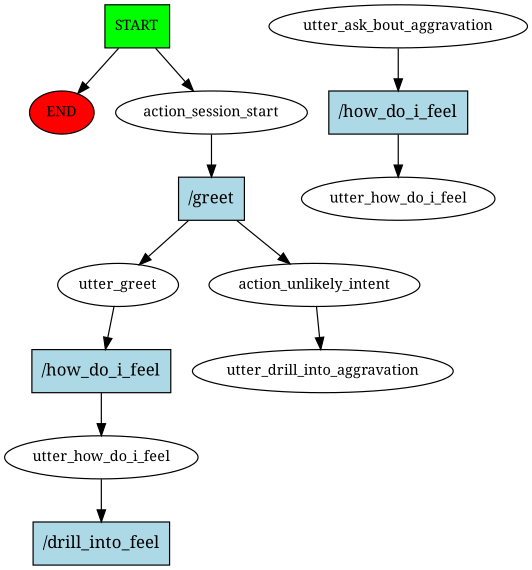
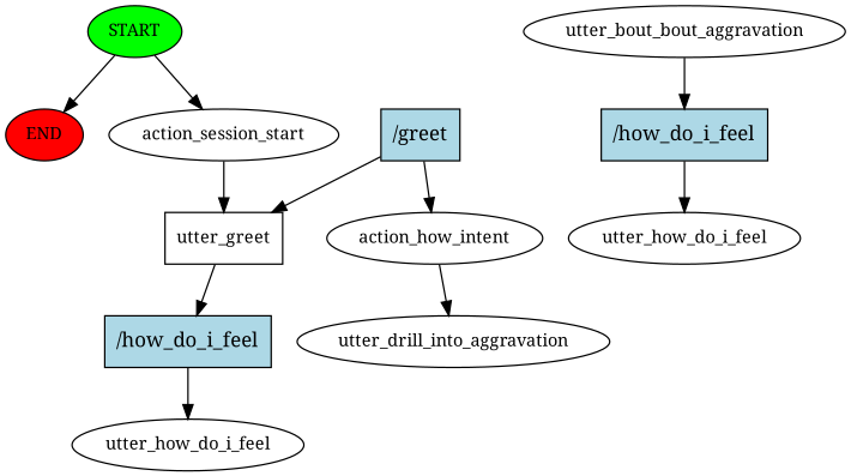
  digraph {
    fontname="Noto Serif"
    node [fontname="Noto Serif" fontsize=12]
    edge [fontname="Noto Serif"]
-   n1 [fillcolor=green label=START style=filled shape=box]
+   n1 [fillcolor=green label=START style=filled]
    n2 [fillcolor=red label=END style=filled]
    n3 [label=action_session_start]
    n4 [fillcolor=lightblue label="/greet" shape=rect style=filled fontsize=""]
-   n5 [label=utter_greet]
-   n6 [label=action_unlikely_intent]
+   n5 [label=utter_greet shape=box]
+   n6 [label=action_how_intent]
    n7 [fillcolor=lightblue label="/how_do_i_feel" shape=rect style=filled fontsize=""]
    n8 [label=utter_how_do_i_feel]
-   n9 [fillcolor=lightblue label="/drill_into_feel" shape=rect style=filled fontsize=""]
    n10 [label=utter_drill_into_aggravation]
-   n11 [label=utter_ask_bout_aggravation]
+   n11 [label=utter_bout_bout_aggravation]
    n12 [fillcolor=lightblue label="/how_do_i_feel" shape=rect style=filled fontsize=""]
    n13 [label=utter_how_do_i_feel]
    n1 -> n2
    n1 -> n3
-   n3 -> n4
+   n3 -> n5
    n4 -> n5
    n4 -> n6
    n5 -> n7
    n6 -> n10
    n7 -> n8
-   n8 -> n9
    n11 -> n12
    n12 -> n13
  }
